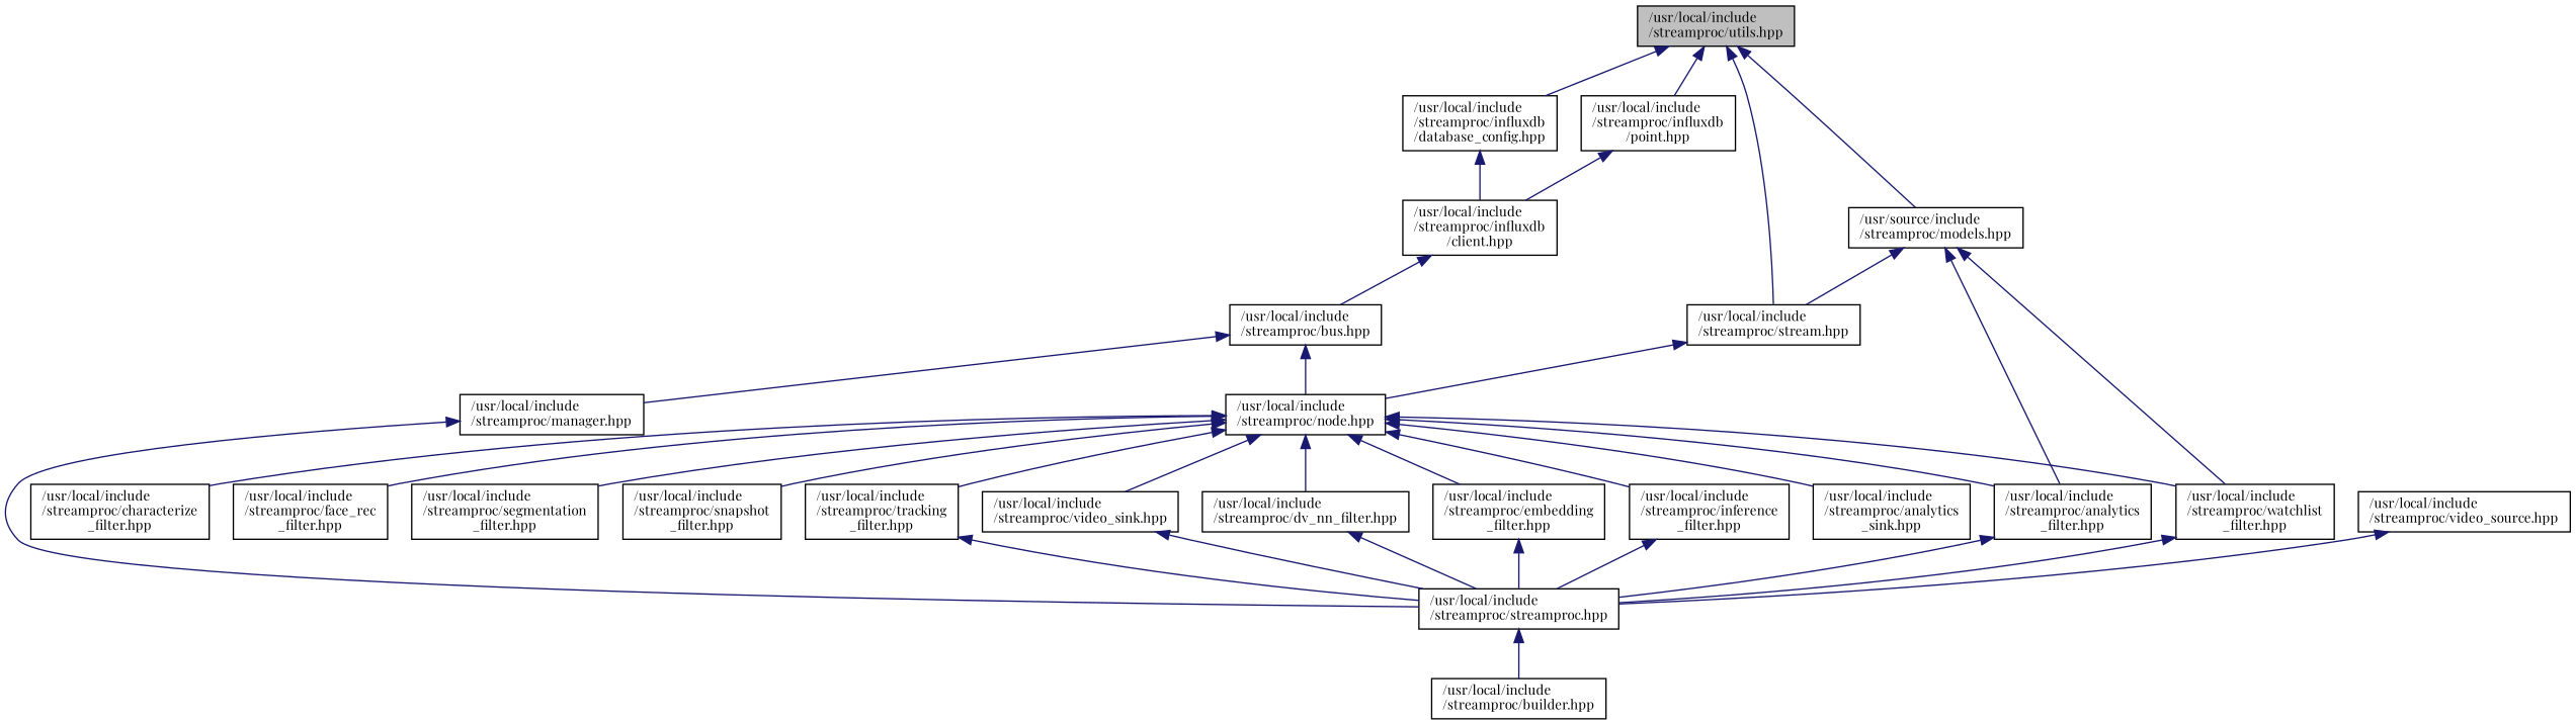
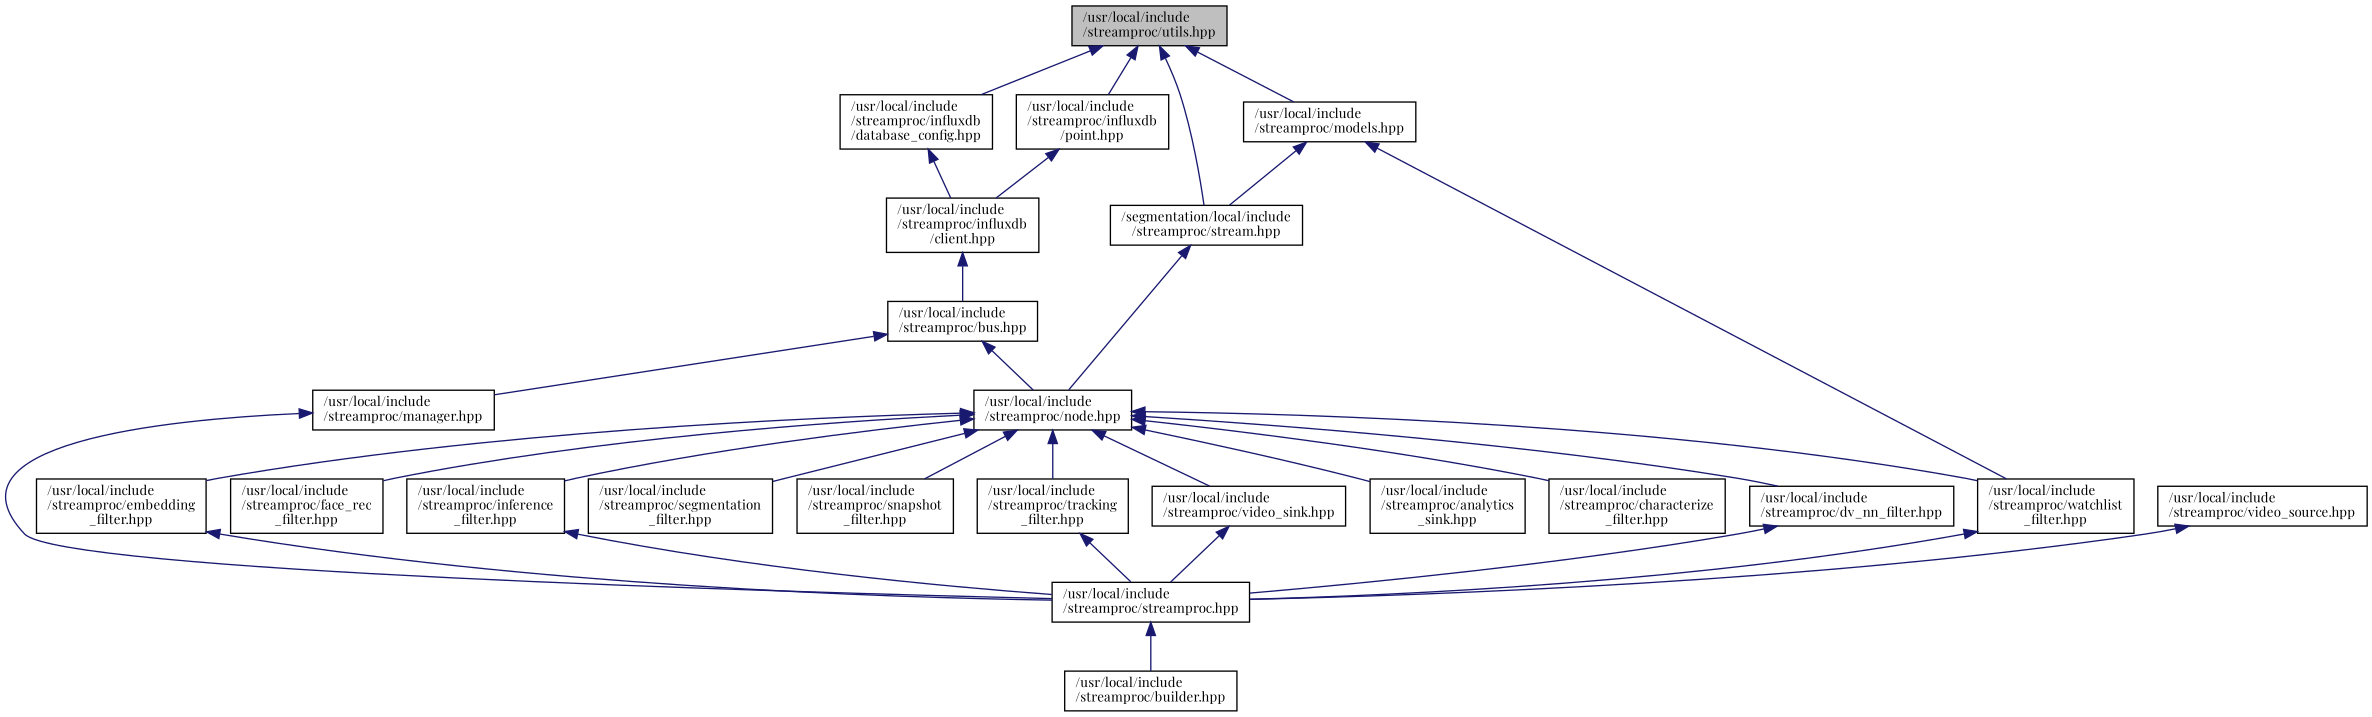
  digraph {
    fontname="Playfair Display"
    node [color=black fillcolor=white fontname="Playfair Display" fontsize=10 shape=record style=filled]
    edge [color=midnightblue dir=back fontname="Playfair Display" fontsize=10 labelfontname=Helvetica labelfontsize=10 style=solid]
    n1 [fillcolor=grey75 fontcolor=black height=0.2 label="/usr/local/include\l/streamproc/utils.hpp" width=0.4]
    n2 [height=0.2 label="/usr/local/include\l/streamproc/influxdb\l/database_config.hpp" width=0.4]
    n3 [height=0.2 label="/usr/local/include\l/streamproc/influxdb\l/point.hpp" width=0.4]
-   n4 [height=0.2 label="/usr/source/include\l/streamproc/models.hpp" width=0.4]
-   n5 [height=0.2 label="/usr/local/include\l/streamproc/stream.hpp" width=0.4]
+   n4 [height=0.2 label="/usr/local/include\l/streamproc/models.hpp" width=0.4]
+   n5 [height=0.2 label="/segmentation/local/include\l/streamproc/stream.hpp" width=0.4]
    n6 [height=0.2 label="/usr/local/include\l/streamproc/influxdb\l/client.hpp" width=0.4]
-   n7 [height=0.2 label="/usr/local/include\l/streamproc/analytics\l_filter.hpp" width=0.4]
    n8 [height=0.2 label="/usr/local/include\l/streamproc/watchlist\l_filter.hpp" width=0.4]
    n9 [height=0.2 label="/usr/local/include\l/streamproc/node.hpp" width=0.4]
    n10 [height=0.2 label="/usr/local/include\l/streamproc/bus.hpp" width=0.4]
    n11 [height=0.2 label="/usr/local/include\l/streamproc/manager.hpp" width=0.4]
    n12 [height=0.2 label="/usr/local/include\l/streamproc/streamproc.hpp" width=0.4]
    n13 [height=0.2 label="/usr/local/include\l/streamproc/analytics\l_sink.hpp" width=0.4]
    n14 [height=0.2 label="/usr/local/include\l/streamproc/characterize\l_filter.hpp" width=0.4]
    n15 [height=0.2 label="/usr/local/include\l/streamproc/dv_nn_filter.hpp" width=0.4]
    n16 [height=0.2 label="/usr/local/include\l/streamproc/embedding\l_filter.hpp" width=0.4]
    n17 [height=0.2 label="/usr/local/include\l/streamproc/face_rec\l_filter.hpp" width=0.4]
    n18 [height=0.2 label="/usr/local/include\l/streamproc/inference\l_filter.hpp" width=0.4]
    n19 [height=0.2 label="/usr/local/include\l/streamproc/segmentation\l_filter.hpp" width=0.4]
    n20 [height=0.2 label="/usr/local/include\l/streamproc/snapshot\l_filter.hpp" width=0.4]
    n21 [height=0.2 label="/usr/local/include\l/streamproc/tracking\l_filter.hpp" width=0.4]
    n22 [height=0.2 label="/usr/local/include\l/streamproc/video_sink.hpp" width=0.4]
    n23 [height=0.2 label="/usr/local/include\l/streamproc/builder.hpp" width=0.4]
    n24 [height=0.2 label="/usr/local/include\l/streamproc/video_source.hpp" width=0.4]
    n1 -> n2
    n1 -> n3
    n1 -> n4
    n1 -> n5
    n2 -> n6
    n3 -> n6
    n4 -> n5
-   n4 -> n7
    n4 -> n8
    n5 -> n9
    n6 -> n10
-   n7 -> n12
    n8 -> n12
-   n9 -> n7
    n9 -> n8
    n9 -> n13
    n9 -> n14
    n9 -> n15
    n9 -> n16
    n9 -> n17
    n9 -> n18
    n9 -> n19
    n9 -> n20
    n9 -> n21
    n9 -> n22
    n10 -> n9
    n10 -> n11
    n11 -> n12
    n12 -> n23
    n15 -> n12
    n16 -> n12
    n18 -> n12
    n21 -> n12
    n22 -> n12
    n24 -> n12
  }
